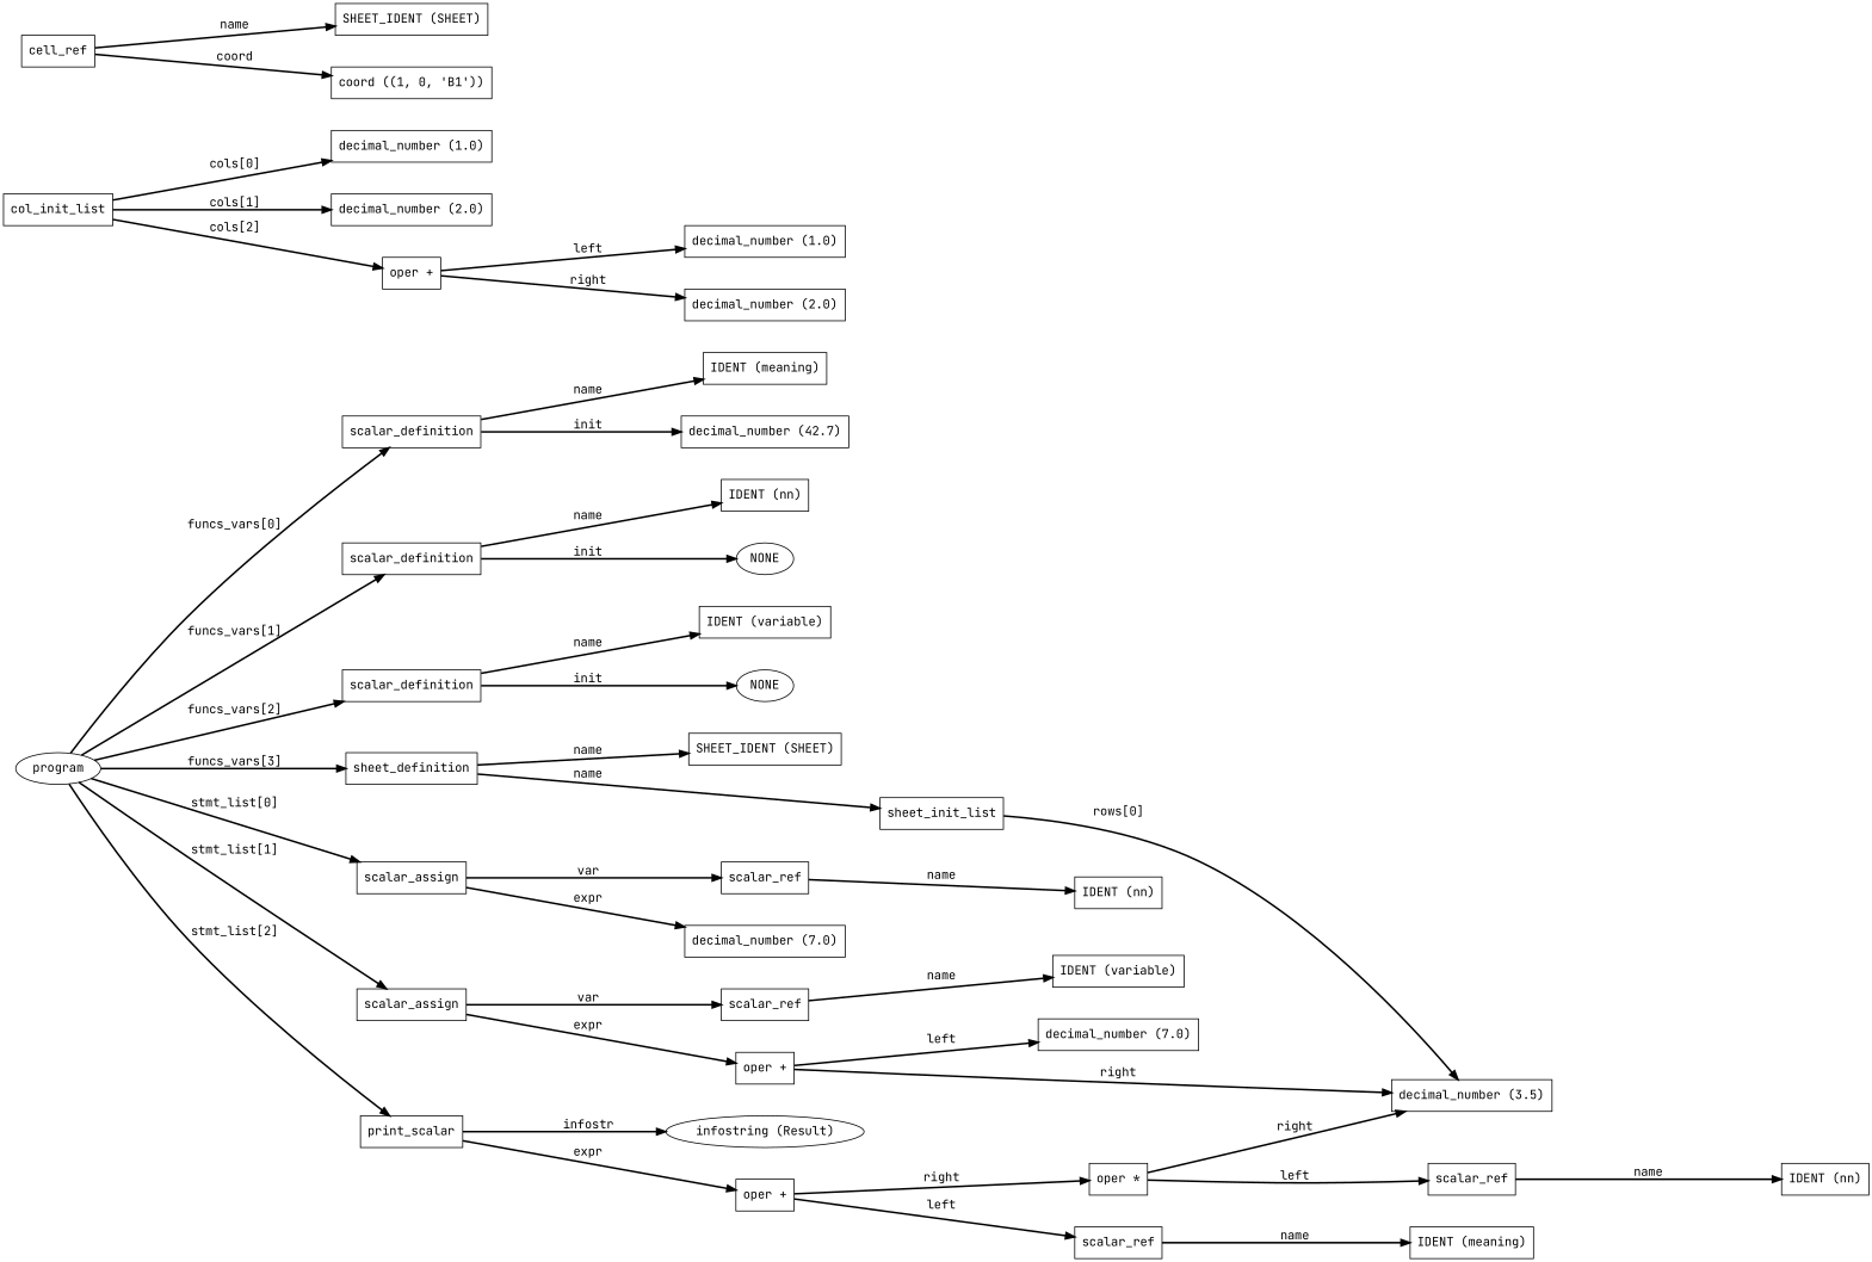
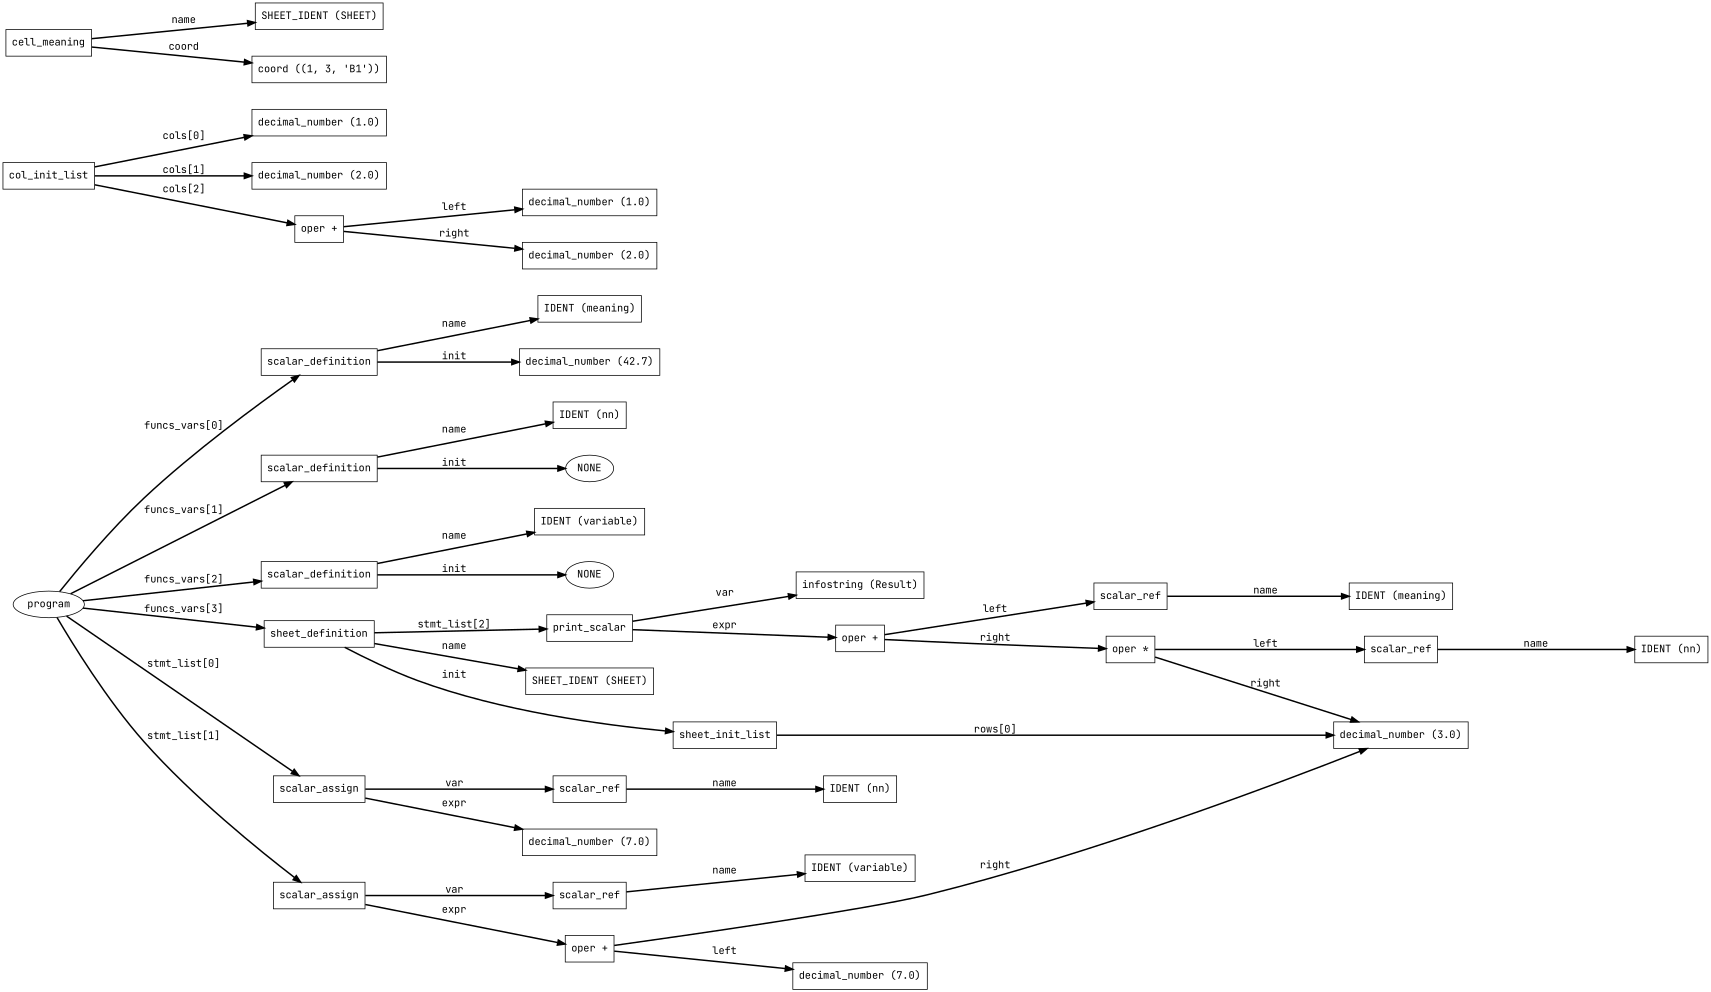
  digraph {
    clusterrank=local
    fontname="JetBrains Mono"
    nodesep=0.5
    rankdir=LR
    ranksep=equally
    node [fontname="JetBrains Mono" shape=box]
    edge [fontname="JetBrains Mono" style=bold]
    n1 [label=program shape=ellipse]
    n2 [label=scalar_definition]
    n3 [label=scalar_definition]
    n4 [label=scalar_definition]
    n5 [label=sheet_definition]
    n6 [label=scalar_assign]
    n7 [label=scalar_assign]
    n8 [label=print_scalar]
    n9 [label="IDENT (meaning)"]
    n10 [label="decimal_number (42.7)"]
    n11 [label="IDENT (nn)"]
    n12 [label=NONE shape=ellipse]
    n13 [label="IDENT (variable)"]
    n14 [label=NONE shape=ellipse]
    n15 [label="SHEET_IDENT (SHEET)"]
    n16 [label=sheet_init_list]
    n17 [label=scalar_ref]
    n18 [label="decimal_number (7.0)"]
    n19 [label=scalar_ref]
    n20 [label="oper +"]
-   n21 [label="infostring (Result)" shape=ellipse]
+   n21 [label="infostring (Result)"]
    n22 [label="oper +"]
-   n23 [label="decimal_number (3.5)"]
+   n23 [label="decimal_number (3.0)"]
    n24 [label=col_init_list]
    n25 [label="decimal_number (1.0)"]
    n26 [label="decimal_number (2.0)"]
    n27 [label="oper +"]
    n28 [label="decimal_number (1.0)"]
    n29 [label="decimal_number (2.0)"]
    n30 [label="IDENT (nn)"]
    n31 [label="IDENT (variable)"]
    n32 [label="decimal_number (7.0)"]
    n33 [label=scalar_ref]
    n34 [label="oper *"]
    n35 [label="IDENT (meaning)"]
    n36 [label=scalar_ref]
    n37 [label="IDENT (nn)"]
-   n38 [label=cell_ref]
+   n38 [label=cell_meaning]
    n39 [label="SHEET_IDENT (SHEET)"]
-   n40 [label="coord ((1, 0, 'B1'))"]
+   n40 [label="coord ((1, 3, 'B1'))"]
    n1 -> n2 [label="funcs_vars[0]"]
    n1 -> n3 [label="funcs_vars[1]"]
    n1 -> n4 [label="funcs_vars[2]"]
    n1 -> n5 [label="funcs_vars[3]"]
    n1 -> n6 [label="stmt_list[0]"]
    n1 -> n7 [label="stmt_list[1]"]
-   n1 -> n8 [label="stmt_list[2]"]
+   n5 -> n8 [label="stmt_list[2]"]
    n2 -> n9 [label=name]
    n2 -> n10 [label=init]
    n3 -> n11 [label=name]
    n3 -> n12 [label=init]
    n4 -> n13 [label=name]
    n4 -> n14 [label=init]
    n5 -> n15 [label=name]
-   n5 -> n16 [label=name]
+   n5 -> n16 [label=init]
    n6 -> n17 [label=var]
    n6 -> n18 [label=expr]
    n7 -> n19 [label=var]
    n7 -> n20 [label=expr]
-   n8 -> n21 [label=infostr]
+   n8 -> n21 [label=var]
    n8 -> n22 [label=expr]
    n16 -> n23 [label="rows[0]"]
    n17 -> n30 [label=name]
    n19 -> n31 [label=name]
    n20 -> n23 [label=right]
    n20 -> n32 [label=left]
    n22 -> n33 [label=left]
    n22 -> n34 [label=right]
    n24 -> n25 [label="cols[0]"]
    n24 -> n26 [label="cols[1]"]
    n24 -> n27 [label="cols[2]"]
    n27 -> n28 [label=left]
    n27 -> n29 [label=right]
    n33 -> n35 [label=name]
    n34 -> n23 [label=right]
    n34 -> n36 [label=left]
    n36 -> n37 [label=name]
    n38 -> n39 [label=name]
    n38 -> n40 [label=coord]
  }
